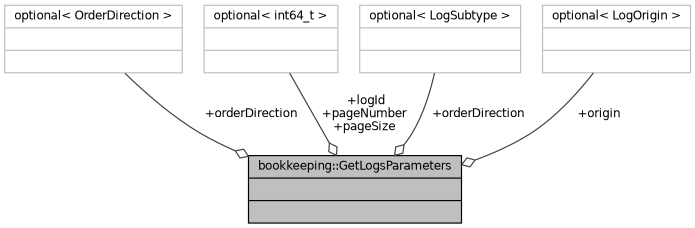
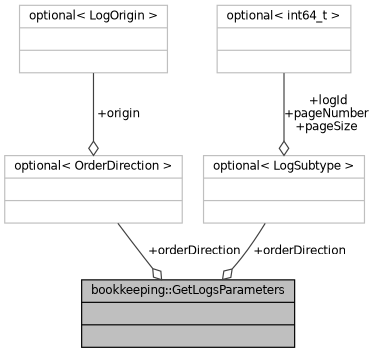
  digraph {
    node [color=grey75 fontname=Helvetica fontsize=10 shape=record]
    edge [arrowhead=odiamond color=grey25 fontname=Helvetica fontsize=10 labelfontname=Helvetica labelfontsize=10 style=solid]
    n1 [color=black fillcolor=grey75 fontcolor=black height=0.2 label="{bookkeeping::GetLogsParameters\n||}" style=filled width=0.4]
    n2 [height=0.2 label="{optional\< OrderDirection \>\n||}" width=0.4]
    n3 [height=0.2 label="{optional\< int64_t \>\n||}" width=0.4]
    n4 [height=0.2 label="{optional\< LogSubtype \>\n||}" width=0.4]
    n5 [height=0.2 label="{optional\< LogOrigin \>\n||}" width=0.4]
    n2 -> n1 [label=" +orderDirection"]
-   n3 -> n1 [label=" +logId\n+pageNumber\n+pageSize"]
+   n3 -> n4 [label=" +logId\n+pageNumber\n+pageSize"]
    n4 -> n1 [label=" +orderDirection"]
-   n5 -> n1 [label=" +origin"]
+   n5 -> n2 [label=" +origin"]
  }
